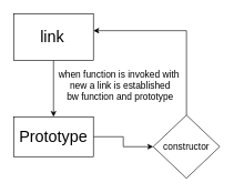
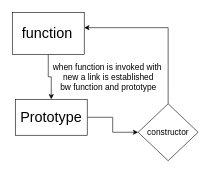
  <mxCell id="0" />
  <mxCell id="1" parent="0" />
  <mxCell id="2" value="" style="edgeStyle=orthogonalEdgeStyle;rounded=0;orthogonalLoop=1;jettySize=auto;html=1;" edge="1" parent="1" source="3" target="5"><mxGeometry relative="1" as="geometry" /></mxCell>
- <mxCell id="3" value="&lt;font style=&quot;font-size: 24px;&quot;&gt;link&lt;/font&gt;&amp;nbsp;" style="rounded=0;whiteSpace=wrap;html=1;" vertex="1" parent="1"><mxGeometry x="20" y="20" width="120" height="70" as="geometry" /></mxCell>
+ <mxCell id="3" value="&lt;font style=&quot;font-size: 24px;&quot;&gt;function&lt;/font&gt;&amp;nbsp;" style="rounded=0;whiteSpace=wrap;html=1;" vertex="1" parent="1"><mxGeometry x="20" y="20" width="120" height="70" as="geometry" /></mxCell>
  <mxCell id="4" value="" style="edgeStyle=orthogonalEdgeStyle;rounded=0;orthogonalLoop=1;jettySize=auto;html=1;" edge="1" parent="1" source="5" target="7"><mxGeometry relative="1" as="geometry" /></mxCell>
- <mxCell id="5" value="&lt;font style=&quot;font-size: 24px;&quot;&gt;Prototype&lt;/font&gt;" style="whiteSpace=wrap;html=1;rounded=0;" vertex="1" parent="1"><mxGeometry x="20" y="175" width="120" height="60" as="geometry" /></mxCell>
+ <mxCell id="5" value="&lt;font style=&quot;font-size: 24px;&quot;&gt;Prototype&lt;/font&gt;" style="whiteSpace=wrap;html=1;rounded=0;" vertex="1" parent="1"><mxGeometry x="25" y="165" width="120" height="60" as="geometry" /></mxCell>
  <mxCell id="6" style="edgeStyle=orthogonalEdgeStyle;rounded=0;orthogonalLoop=1;jettySize=auto;html=1;entryX=1;entryY=0.5;entryDx=0;entryDy=0;exitX=0.5;exitY=0;exitDx=0;exitDy=0;" edge="1" parent="1" source="7"><mxGeometry relative="1" as="geometry"><mxPoint x="140" y="45.5" as="targetPoint" /><mxPoint x="280" y="157.5" as="sourcePoint" /><Array as="points"><mxPoint x="280" y="158" /><mxPoint x="280" y="46" /></Array></mxGeometry></mxCell>
  <mxCell id="7" value="&lt;font style=&quot;font-size: 14px;&quot;&gt;constructor&lt;/font&gt;" style="rhombus;whiteSpace=wrap;html=1;rounded=0;" vertex="1" parent="1"><mxGeometry x="230" y="172.5" width="100" height="95" as="geometry" /></mxCell>
  <mxCell id="8" value="&lt;font style=&quot;font-size: 14px;&quot;&gt;when function is invoked with&amp;nbsp;&lt;br&gt;new a link is established&lt;br&gt;bw function and prototype&lt;/font&gt;" style="text;html=1;align=center;verticalAlign=middle;resizable=0;points=[];autosize=1;strokeColor=none;fillColor=none;" vertex="1" parent="1"><mxGeometry x="75" y="97.5" width="210" height="60" as="geometry" /></mxCell>
